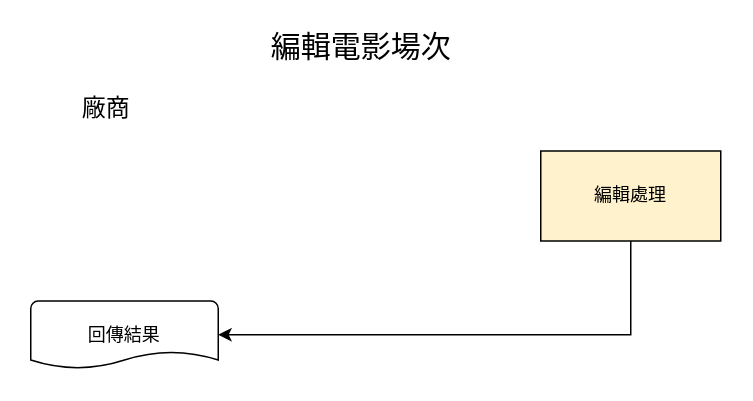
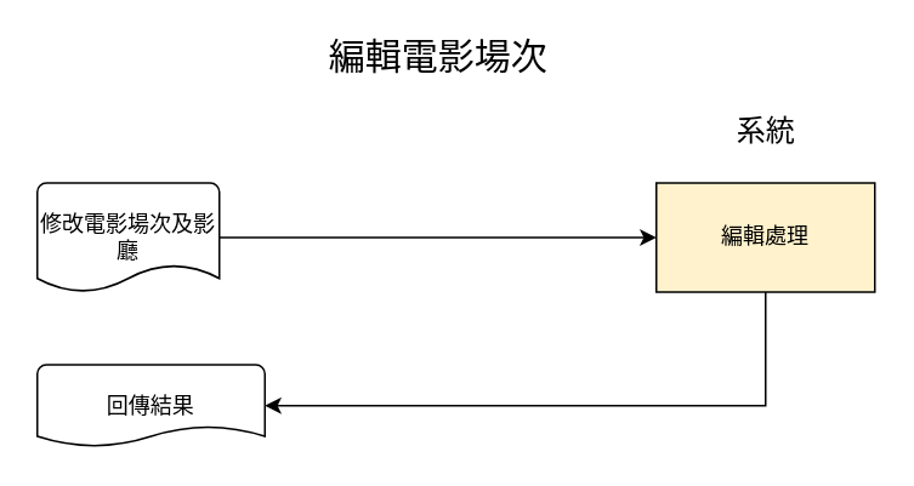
  <mxCell id="0" />
  <mxCell id="1" parent="0" />
  <mxCell id="2" value="&lt;font style=&quot;font-size: 20px&quot;&gt;編輯電影場次&lt;/font&gt;" style="text;html=1;align=center;verticalAlign=middle;resizable=0;points=[];autosize=1;" vertex="1" parent="1"><mxGeometry x="170" y="20" width="140" height="20" as="geometry" /></mxCell>
+ <mxCell id="3" style="edgeStyle=orthogonalEdgeStyle;rounded=0;orthogonalLoop=1;jettySize=auto;html=1;exitX=1;exitY=0.5;exitDx=0;exitDy=0;exitPerimeter=0;entryX=0;entryY=0.5;entryDx=0;entryDy=0;" edge="1" parent="1" source="4" target="6"><mxGeometry relative="1" as="geometry" /></mxCell>
+ <mxCell id="4" value="修改電影場次及影廳" style="strokeWidth=1;html=1;shape=mxgraph.flowchart.document2;whiteSpace=wrap;size=0.25;" vertex="1" parent="1"><mxGeometry x="20" y="100" width="100" height="60" as="geometry" /></mxCell>
  <mxCell id="5" style="edgeStyle=orthogonalEdgeStyle;rounded=0;orthogonalLoop=1;jettySize=auto;html=1;exitX=0.5;exitY=1;exitDx=0;exitDy=0;entryX=1;entryY=0.5;entryDx=0;entryDy=0;entryPerimeter=0;" edge="1" parent="1" source="6" target="9"><mxGeometry relative="1" as="geometry" /></mxCell>
  <mxCell id="6" value="編輯處理" style="rounded=0;whiteSpace=wrap;html=1;strokeWidth=1;fillColor=#fff2cc;" vertex="1" parent="1"><mxGeometry x="360" y="100" width="120" height="60" as="geometry" /></mxCell>
- <mxCell id="7" value="&lt;font style=&quot;font-size: 16px&quot;&gt;廠商&lt;/font&gt;" style="text;html=1;align=center;verticalAlign=middle;resizable=0;points=[];autosize=1;" vertex="1" parent="1"><mxGeometry x="45" y="61" width="50" height="20" as="geometry" /></mxCell>
+ <mxCell id="8" value="&lt;font style=&quot;font-size: 16px&quot;&gt;系統&lt;/font&gt;" style="text;html=1;align=center;verticalAlign=middle;resizable=0;points=[];autosize=1;" vertex="1" parent="1"><mxGeometry x="395" y="61" width="50" height="20" as="geometry" /></mxCell>
  <mxCell id="9" value="回傳結果" style="strokeWidth=1;html=1;shape=mxgraph.flowchart.document2;whiteSpace=wrap;size=0.25;" vertex="1" parent="1"><mxGeometry x="20" y="200" width="125" height="45" as="geometry" /></mxCell>
